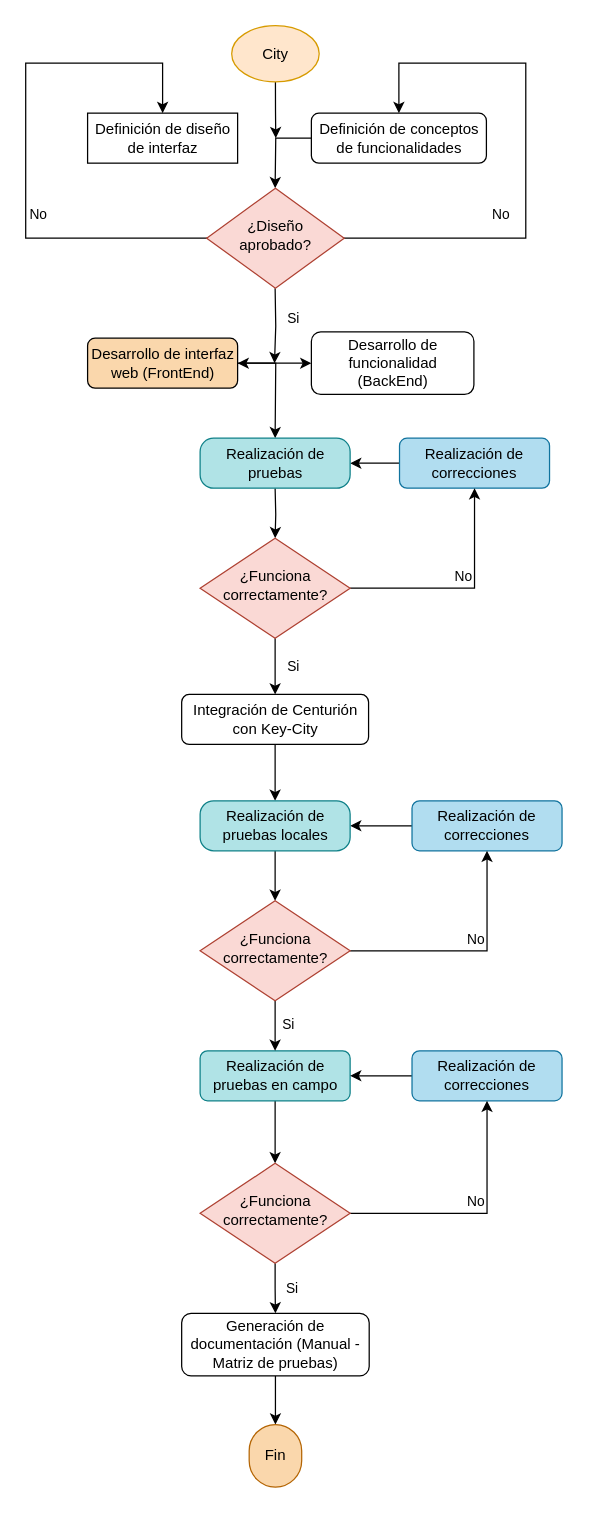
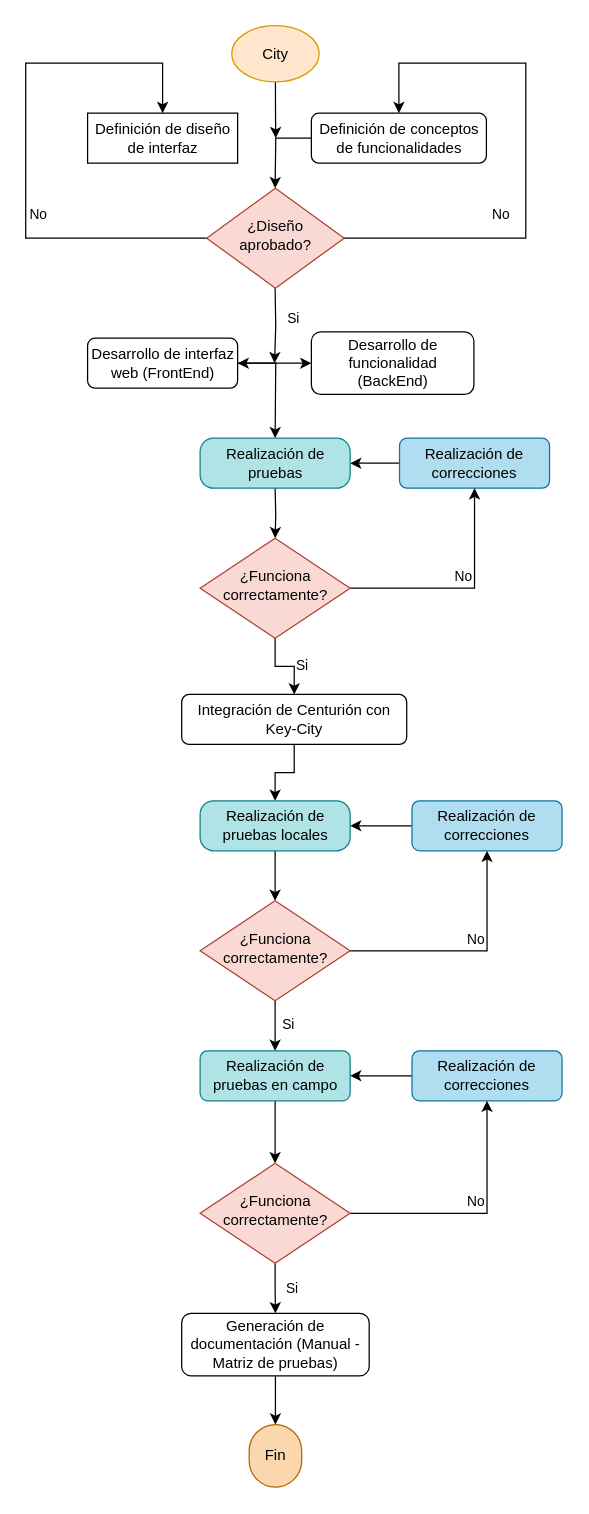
  <mxCell id="0" />
  <mxCell id="1" parent="0" />
  <mxCell id="2" value="Definición de diseño de interfaz" style="whiteSpace=wrap;html=1;fontSize=12;glass=0;strokeWidth=1;shadow=0;rounded=0;" parent="1" vertex="1"><mxGeometry x="69.5" y="90" width="120" height="40" as="geometry" /></mxCell>
  <mxCell id="3" style="edgeStyle=orthogonalEdgeStyle;rounded=0;orthogonalLoop=1;jettySize=auto;html=1;exitX=1;exitY=0.5;exitDx=0;exitDy=0;entryX=0.5;entryY=0;entryDx=0;entryDy=0;" edge="1" parent="1" target="15"><mxGeometry relative="1" as="geometry"><mxPoint x="319" y="50" as="targetPoint" /><mxPoint x="269.5" y="190" as="sourcePoint" /><Array as="points"><mxPoint x="420" y="190" /><mxPoint x="420" y="50" /><mxPoint x="319" y="50" /></Array></mxGeometry></mxCell>
  <mxCell id="4" value="No" style="edgeLabel;html=1;align=center;verticalAlign=middle;resizable=0;points=[];" vertex="1" connectable="0" parent="3"><mxGeometry x="-0.004" y="2" relative="1" as="geometry"><mxPoint x="-19" y="45" as="offset" /></mxGeometry></mxCell>
  <mxCell id="5" style="edgeStyle=orthogonalEdgeStyle;rounded=0;orthogonalLoop=1;jettySize=auto;html=1;exitX=0;exitY=0.5;exitDx=0;exitDy=0;entryX=0.5;entryY=0;entryDx=0;entryDy=0;" edge="1" parent="1" target="2"><mxGeometry relative="1" as="geometry"><mxPoint x="139" y="50" as="targetPoint" /><mxPoint x="169.5" y="190" as="sourcePoint" /><Array as="points"><mxPoint x="20" y="190" /><mxPoint x="20" y="50" /><mxPoint x="130" y="50" /></Array></mxGeometry></mxCell>
  <mxCell id="6" value="No" style="edgeLabel;html=1;align=center;verticalAlign=middle;resizable=0;points=[];" vertex="1" connectable="0" parent="5"><mxGeometry x="-0.015" y="2" relative="1" as="geometry"><mxPoint x="11" y="47" as="offset" /></mxGeometry></mxCell>
  <mxCell id="7" style="edgeStyle=orthogonalEdgeStyle;rounded=0;orthogonalLoop=1;jettySize=auto;html=1;exitX=0.5;exitY=1;exitDx=0;exitDy=0;" edge="1" parent="1"><mxGeometry relative="1" as="geometry"><mxPoint x="219" y="290" as="targetPoint" /><mxPoint x="219.5" y="230" as="sourcePoint" /></mxGeometry></mxCell>
  <mxCell id="8" value="Si" style="edgeLabel;html=1;align=center;verticalAlign=middle;resizable=0;points=[];" vertex="1" connectable="0" parent="7"><mxGeometry x="-0.22" y="1" relative="1" as="geometry"><mxPoint x="13" as="offset" /></mxGeometry></mxCell>
  <mxCell id="9" style="edgeStyle=orthogonalEdgeStyle;rounded=0;orthogonalLoop=1;jettySize=auto;html=1;exitX=1;exitY=0.5;exitDx=0;exitDy=0;entryX=0.5;entryY=0;entryDx=0;entryDy=0;" edge="1" parent="1" source="10"><mxGeometry relative="1" as="geometry"><mxPoint x="219.5" y="350" as="targetPoint" /></mxGeometry></mxCell>
- <mxCell id="10" value="Desarrollo de interfaz web (FrontEnd)" style="rounded=1;whiteSpace=wrap;html=1;fontSize=12;glass=0;strokeWidth=1;shadow=0;fillColor=#fad7ac;" parent="1" vertex="1"><mxGeometry x="69.5" y="270" width="120" height="40" as="geometry" /></mxCell>
+ <mxCell id="10" value="Desarrollo de interfaz web (FrontEnd)" style="rounded=1;whiteSpace=wrap;html=1;fontSize=12;glass=0;strokeWidth=1;shadow=0;" parent="1" vertex="1"><mxGeometry x="69.5" y="270" width="120" height="40" as="geometry" /></mxCell>
  <mxCell id="11" style="edgeStyle=orthogonalEdgeStyle;rounded=0;orthogonalLoop=1;jettySize=auto;html=1;exitX=0.5;exitY=1;exitDx=0;exitDy=0;entryX=0.5;entryY=0;entryDx=0;entryDy=0;" edge="1" parent="1" source="12" target="33"><mxGeometry relative="1" as="geometry" /></mxCell>
- <mxCell id="12" value="Integración de Centurión con Key-City" style="rounded=1;whiteSpace=wrap;html=1;fontSize=12;glass=0;strokeWidth=1;shadow=0;" parent="1" vertex="1"><mxGeometry x="144.75" y="555" width="149.5" height="40" as="geometry" /></mxCell>
+ <mxCell id="12" value="Integración de Centurión con Key-City" style="rounded=1;whiteSpace=wrap;html=1;fontSize=12;glass=0;strokeWidth=1;shadow=0;" parent="1" vertex="1"><mxGeometry x="144.75" y="555" width="180" height="40" as="geometry" /></mxCell>
  <mxCell id="13" value="Desarrollo de funcionalidad (BackEnd)" style="rounded=1;whiteSpace=wrap;html=1;fontSize=12;glass=0;strokeWidth=1;shadow=0;" parent="1" vertex="1"><mxGeometry x="248.5" y="265" width="130" height="50" as="geometry" /></mxCell>
  <mxCell id="14" style="edgeStyle=orthogonalEdgeStyle;rounded=0;orthogonalLoop=1;jettySize=auto;html=1;exitX=0;exitY=0.5;exitDx=0;exitDy=0;entryX=0.5;entryY=0;entryDx=0;entryDy=0;" edge="1" parent="1" source="15"><mxGeometry relative="1" as="geometry"><mxPoint x="219.5" y="150" as="targetPoint" /></mxGeometry></mxCell>
  <mxCell id="15" value="Definición de conceptos de funcionalidades" style="rounded=1;whiteSpace=wrap;html=1;fontSize=12;glass=0;strokeWidth=1;shadow=0;" vertex="1" parent="1"><mxGeometry x="248.5" y="90" width="140" height="40" as="geometry" /></mxCell>
  <mxCell id="16" style="edgeStyle=orthogonalEdgeStyle;rounded=0;orthogonalLoop=1;jettySize=auto;html=1;exitX=0.5;exitY=1;exitDx=0;exitDy=0;entryX=0.5;entryY=0;entryDx=0;entryDy=0;" edge="1" parent="1" target="31"><mxGeometry relative="1" as="geometry"><mxPoint x="219.5" y="390" as="sourcePoint" /></mxGeometry></mxCell>
  <mxCell id="17" style="edgeStyle=orthogonalEdgeStyle;rounded=0;orthogonalLoop=1;jettySize=auto;html=1;exitX=0;exitY=0.5;exitDx=0;exitDy=0;entryX=1;entryY=0.5;entryDx=0;entryDy=0;" edge="1" parent="1" source="18"><mxGeometry relative="1" as="geometry"><mxPoint x="279.5" y="370" as="targetPoint" /></mxGeometry></mxCell>
  <mxCell id="18" value="Realización de correcciones" style="rounded=1;whiteSpace=wrap;html=1;fontSize=12;glass=0;strokeWidth=1;shadow=0;fillColor=#b1ddf0;strokeColor=#10739e;" vertex="1" parent="1"><mxGeometry x="319" y="350" width="120" height="40" as="geometry" /></mxCell>
  <mxCell id="19" style="edgeStyle=orthogonalEdgeStyle;rounded=0;orthogonalLoop=1;jettySize=auto;html=1;exitX=0.5;exitY=1;exitDx=0;exitDy=0;entryX=0.5;entryY=0;entryDx=0;entryDy=0;" edge="1" parent="1" source="20" target="45"><mxGeometry relative="1" as="geometry" /></mxCell>
  <mxCell id="20" value="Realización de pruebas en campo" style="rounded=1;whiteSpace=wrap;html=1;fontSize=12;glass=0;strokeWidth=1;shadow=0;fillColor=#b0e3e6;strokeColor=#0e8088;" vertex="1" parent="1"><mxGeometry x="159.5" y="840" width="120" height="40" as="geometry" /></mxCell>
  <mxCell id="21" style="edgeStyle=orthogonalEdgeStyle;rounded=0;orthogonalLoop=1;jettySize=auto;html=1;exitX=0.5;exitY=1;exitDx=0;exitDy=0;entryX=0.5;entryY=0;entryDx=0;entryDy=0;" edge="1" parent="1" source="22" target="46"><mxGeometry relative="1" as="geometry" /></mxCell>
  <mxCell id="22" value="Generación de documentación (Manual - Matriz de pruebas)" style="rounded=1;whiteSpace=wrap;html=1;fontSize=12;glass=0;strokeWidth=1;shadow=0;" vertex="1" parent="1"><mxGeometry x="144.75" y="1050" width="150" height="50" as="geometry" /></mxCell>
  <mxCell id="23" value="Realización de pruebas" style="rounded=1;whiteSpace=wrap;html=1;fontSize=12;glass=0;strokeWidth=1;shadow=0;fillColor=#b0e3e6;strokeColor=#0e8088;arcSize=27;" vertex="1" parent="1"><mxGeometry x="159.5" y="350" width="120" height="40" as="geometry" /></mxCell>
  <mxCell id="24" style="edgeStyle=orthogonalEdgeStyle;rounded=0;orthogonalLoop=1;jettySize=auto;html=1;exitX=0;exitY=0.5;exitDx=0;exitDy=0;entryX=1;entryY=0.5;entryDx=0;entryDy=0;" edge="1" parent="1" source="25" target="33"><mxGeometry relative="1" as="geometry" /></mxCell>
  <mxCell id="25" value="Realización de correcciones" style="rounded=1;whiteSpace=wrap;html=1;fontSize=12;glass=0;strokeWidth=1;shadow=0;fillColor=#b1ddf0;strokeColor=#10739e;" vertex="1" parent="1"><mxGeometry x="329" y="640" width="120" height="40" as="geometry" /></mxCell>
  <mxCell id="26" value="" style="endArrow=classic;startArrow=classic;html=1;rounded=0;exitX=1;exitY=0.5;exitDx=0;exitDy=0;entryX=0;entryY=0.5;entryDx=0;entryDy=0;" edge="1" parent="1" source="10" target="13"><mxGeometry width="50" height="50" relative="1" as="geometry"><mxPoint x="179" y="220" as="sourcePoint" /><mxPoint x="229" y="170" as="targetPoint" /></mxGeometry></mxCell>
  <mxCell id="27" style="edgeStyle=orthogonalEdgeStyle;rounded=0;orthogonalLoop=1;jettySize=auto;html=1;exitX=1;exitY=0.5;exitDx=0;exitDy=0;" edge="1" parent="1" source="31" target="18"><mxGeometry relative="1" as="geometry" /></mxCell>
  <mxCell id="28" value="No" style="edgeLabel;html=1;align=center;verticalAlign=middle;resizable=0;points=[];" vertex="1" connectable="0" parent="27"><mxGeometry x="0.1" y="1" relative="1" as="geometry"><mxPoint x="-9" y="-9" as="offset" /></mxGeometry></mxCell>
  <mxCell id="29" style="edgeStyle=orthogonalEdgeStyle;rounded=0;orthogonalLoop=1;jettySize=auto;html=1;exitX=0.5;exitY=1;exitDx=0;exitDy=0;entryX=0.5;entryY=0;entryDx=0;entryDy=0;" edge="1" parent="1" source="31" target="12"><mxGeometry relative="1" as="geometry" /></mxCell>
  <mxCell id="30" value="Si" style="edgeLabel;html=1;align=center;verticalAlign=middle;resizable=0;points=[];" vertex="1" connectable="0" parent="29"><mxGeometry x="-0.004" y="1" relative="1" as="geometry"><mxPoint x="13" as="offset" /></mxGeometry></mxCell>
  <mxCell id="31" value="¿Funciona correctamente?" style="rhombus;whiteSpace=wrap;html=1;shadow=0;fontFamily=Helvetica;fontSize=12;align=center;strokeWidth=1;spacing=6;spacingTop=-4;fillColor=#fad9d5;strokeColor=#ae4132;" vertex="1" parent="1"><mxGeometry x="159.5" y="430" width="120" height="80" as="geometry" /></mxCell>
  <mxCell id="32" style="edgeStyle=orthogonalEdgeStyle;rounded=0;orthogonalLoop=1;jettySize=auto;html=1;exitX=0.5;exitY=1;exitDx=0;exitDy=0;entryX=0.5;entryY=0;entryDx=0;entryDy=0;" edge="1" parent="1" source="33" target="38"><mxGeometry relative="1" as="geometry" /></mxCell>
  <mxCell id="33" value="Realización de pruebas locales" style="rounded=1;whiteSpace=wrap;html=1;fontSize=12;glass=0;strokeWidth=1;shadow=0;fillColor=#b0e3e6;strokeColor=#0e8088;arcSize=27;" vertex="1" parent="1"><mxGeometry x="159.5" y="640" width="120" height="40" as="geometry" /></mxCell>
  <mxCell id="34" style="edgeStyle=orthogonalEdgeStyle;rounded=0;orthogonalLoop=1;jettySize=auto;html=1;exitX=1;exitY=0.5;exitDx=0;exitDy=0;entryX=0.5;entryY=1;entryDx=0;entryDy=0;" edge="1" parent="1" source="38" target="25"><mxGeometry relative="1" as="geometry" /></mxCell>
  <mxCell id="35" value="No" style="edgeLabel;html=1;align=center;verticalAlign=middle;resizable=0;points=[];" vertex="1" connectable="0" parent="34"><mxGeometry x="0.173" y="1" relative="1" as="geometry"><mxPoint x="-9" y="-8" as="offset" /></mxGeometry></mxCell>
  <mxCell id="36" style="edgeStyle=orthogonalEdgeStyle;rounded=0;orthogonalLoop=1;jettySize=auto;html=1;exitX=0.5;exitY=1;exitDx=0;exitDy=0;entryX=0.5;entryY=0;entryDx=0;entryDy=0;" edge="1" parent="1" source="38" target="20"><mxGeometry relative="1" as="geometry" /></mxCell>
  <mxCell id="37" value="Si" style="edgeLabel;html=1;align=center;verticalAlign=middle;resizable=0;points=[];" vertex="1" connectable="0" parent="36"><mxGeometry x="-0.08" y="-2" relative="1" as="geometry"><mxPoint x="12" as="offset" /></mxGeometry></mxCell>
  <mxCell id="38" value="¿Funciona correctamente?" style="rhombus;whiteSpace=wrap;html=1;shadow=0;fontFamily=Helvetica;fontSize=12;align=center;strokeWidth=1;spacing=6;spacingTop=-4;fillColor=#fad9d5;strokeColor=#ae4132;" vertex="1" parent="1"><mxGeometry x="159.5" y="720" width="120" height="80" as="geometry" /></mxCell>
  <mxCell id="39" style="edgeStyle=orthogonalEdgeStyle;rounded=0;orthogonalLoop=1;jettySize=auto;html=1;exitX=0;exitY=0.5;exitDx=0;exitDy=0;entryX=1;entryY=0.5;entryDx=0;entryDy=0;" edge="1" parent="1" source="40" target="20"><mxGeometry relative="1" as="geometry" /></mxCell>
  <mxCell id="40" value="Realización de correcciones" style="rounded=1;whiteSpace=wrap;html=1;fontSize=12;glass=0;strokeWidth=1;shadow=0;fillColor=#b1ddf0;strokeColor=#10739e;" vertex="1" parent="1"><mxGeometry x="329" y="840" width="120" height="40" as="geometry" /></mxCell>
  <mxCell id="41" style="edgeStyle=orthogonalEdgeStyle;rounded=0;orthogonalLoop=1;jettySize=auto;html=1;exitX=1;exitY=0.5;exitDx=0;exitDy=0;entryX=0.5;entryY=1;entryDx=0;entryDy=0;" edge="1" parent="1" source="45" target="40"><mxGeometry relative="1" as="geometry" /></mxCell>
  <mxCell id="42" value="No" style="edgeLabel;html=1;align=center;verticalAlign=middle;resizable=0;points=[];" vertex="1" connectable="0" parent="41"><mxGeometry x="0.114" relative="1" as="geometry"><mxPoint x="-10" y="-8" as="offset" /></mxGeometry></mxCell>
  <mxCell id="43" style="edgeStyle=orthogonalEdgeStyle;rounded=0;orthogonalLoop=1;jettySize=auto;html=1;exitX=0.5;exitY=1;exitDx=0;exitDy=0;entryX=0.5;entryY=0;entryDx=0;entryDy=0;" edge="1" parent="1" source="45" target="22"><mxGeometry relative="1" as="geometry" /></mxCell>
  <mxCell id="44" value="Si" style="edgeLabel;html=1;align=center;verticalAlign=middle;resizable=0;points=[];" vertex="1" connectable="0" parent="43"><mxGeometry x="0.007" y="2" relative="1" as="geometry"><mxPoint x="11" as="offset" /></mxGeometry></mxCell>
  <mxCell id="45" value="¿Funciona correctamente?" style="rhombus;whiteSpace=wrap;html=1;shadow=0;fontFamily=Helvetica;fontSize=12;align=center;strokeWidth=1;spacing=6;spacingTop=-4;fillColor=#fad9d5;strokeColor=#ae4132;" vertex="1" parent="1"><mxGeometry x="159.5" y="930" width="120" height="80" as="geometry" /></mxCell>
  <mxCell id="46" value="Fin" style="rounded=1;whiteSpace=wrap;html=1;fontSize=12;glass=0;strokeWidth=1;shadow=0;fillColor=#fad7ac;strokeColor=#b46504;arcSize=50;" vertex="1" parent="1"><mxGeometry x="198.75" y="1139" width="42" height="50" as="geometry" /></mxCell>
  <mxCell id="47" value="¿Diseño aprobado?" style="rhombus;whiteSpace=wrap;html=1;shadow=0;fontFamily=Helvetica;fontSize=12;align=center;strokeWidth=1;spacing=6;spacingTop=-4;fillColor=#fad9d5;strokeColor=#ae4132;" vertex="1" parent="1"><mxGeometry x="164.75" y="150" width="110" height="80" as="geometry" /></mxCell>
  <mxCell id="48" style="edgeStyle=orthogonalEdgeStyle;rounded=0;orthogonalLoop=1;jettySize=auto;html=1;exitX=0.5;exitY=1;exitDx=0;exitDy=0;" edge="1" parent="1" source="49"><mxGeometry relative="1" as="geometry"><mxPoint x="220" y="110" as="targetPoint" /></mxGeometry></mxCell>
  <mxCell id="49" value="City" style="ellipse;whiteSpace=wrap;html=1;fillColor=#ffe6cc;strokeColor=#d79b00;" vertex="1" parent="1"><mxGeometry x="184.75" y="20" width="70" height="45" as="geometry" /></mxCell>
